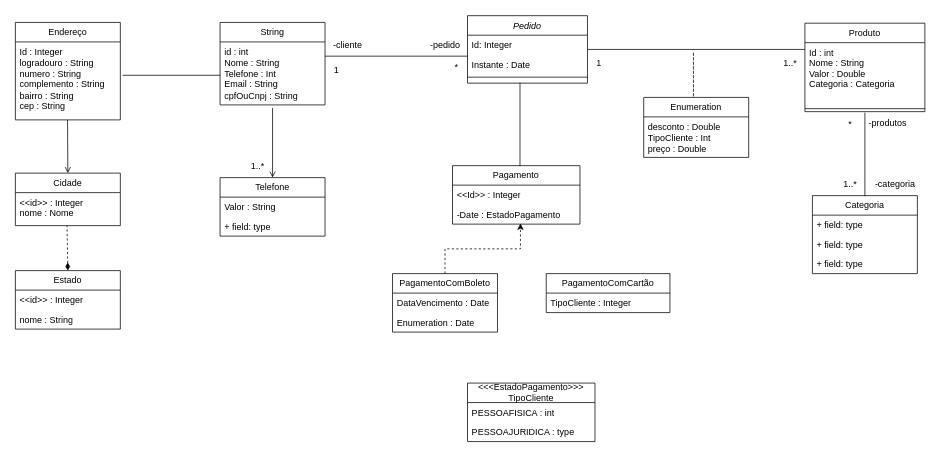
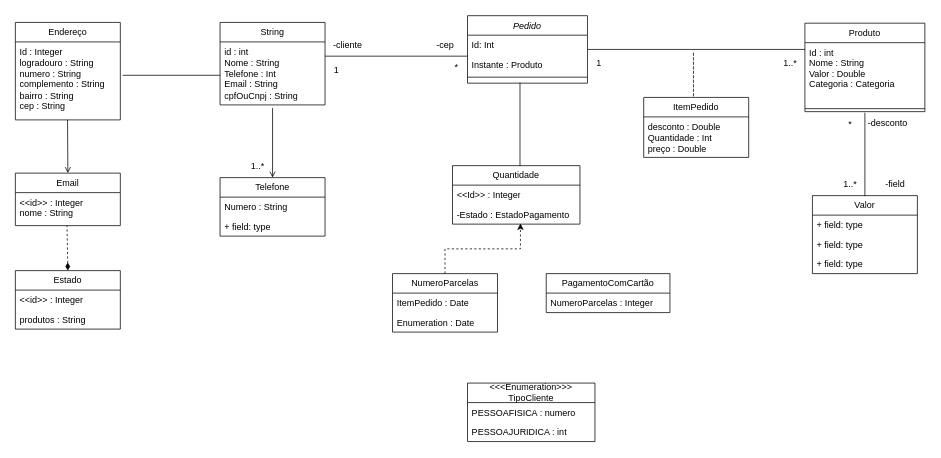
  <mxCell id="0" />
  <mxCell id="1" parent="0" />
  <mxCell id="2" value="Pedido" style="swimlane;fontStyle=2;align=center;verticalAlign=top;childLayout=stackLayout;horizontal=1;startSize=26;horizontalStack=0;resizeParent=1;resizeLast=0;collapsible=1;marginBottom=0;rounded=0;shadow=0;strokeWidth=1;" parent="1" vertex="1"><mxGeometry x="623" y="20" width="160" height="90" as="geometry"><mxRectangle x="230" y="140" width="160" height="26" as="alternateBounds" /></mxGeometry></mxCell>
- <mxCell id="3" value="Id: Integer" style="text;align=left;verticalAlign=top;spacingLeft=4;spacingRight=4;overflow=hidden;rotatable=0;points=[[0,0.5],[1,0.5]];portConstraint=eastwest;" parent="2" vertex="1"><mxGeometry y="26" width="160" height="26" as="geometry" /></mxCell>
- <mxCell id="4" value="Instante : Date" style="text;align=left;verticalAlign=top;spacingLeft=4;spacingRight=4;overflow=hidden;rotatable=0;points=[[0,0.5],[1,0.5]];portConstraint=eastwest;rounded=0;shadow=0;html=0;" parent="2" vertex="1"><mxGeometry y="52" width="160" height="26" as="geometry" /></mxCell>
+ <mxCell id="3" value="Id: Int" style="text;align=left;verticalAlign=top;spacingLeft=4;spacingRight=4;overflow=hidden;rotatable=0;points=[[0,0.5],[1,0.5]];portConstraint=eastwest;" parent="2" vertex="1"><mxGeometry y="26" width="160" height="26" as="geometry" /></mxCell>
+ <mxCell id="4" value="Instante : Produto" style="text;align=left;verticalAlign=top;spacingLeft=4;spacingRight=4;overflow=hidden;rotatable=0;points=[[0,0.5],[1,0.5]];portConstraint=eastwest;rounded=0;shadow=0;html=0;" parent="2" vertex="1"><mxGeometry y="52" width="160" height="26" as="geometry" /></mxCell>
  <mxCell id="5" value="" style="line;html=1;strokeWidth=1;align=left;verticalAlign=middle;spacingTop=-1;spacingLeft=3;spacingRight=3;rotatable=0;labelPosition=right;points=[];portConstraint=eastwest;" parent="2" vertex="1"><mxGeometry y="78" width="160" height="8" as="geometry" /></mxCell>
  <mxCell id="6" value="Produto" style="swimlane;fontStyle=0;align=center;verticalAlign=top;childLayout=stackLayout;horizontal=1;startSize=26;horizontalStack=0;resizeParent=1;resizeLast=0;collapsible=1;marginBottom=0;rounded=0;shadow=0;strokeWidth=1;" parent="1" vertex="1"><mxGeometry x="1073" y="30" width="160" height="118" as="geometry"><mxRectangle x="550" y="140" width="160" height="26" as="alternateBounds" /></mxGeometry></mxCell>
  <mxCell id="7" value="Id : int&#10;Nome : String&#10;Valor : Double&#10;Categoria : Categoria&#10;" style="text;align=left;verticalAlign=top;spacingLeft=4;spacingRight=4;overflow=hidden;rotatable=0;points=[[0,0.5],[1,0.5]];portConstraint=eastwest;" parent="6" vertex="1"><mxGeometry y="26" width="160" height="84" as="geometry" /></mxCell>
  <mxCell id="8" value="" style="line;html=1;strokeWidth=1;align=left;verticalAlign=middle;spacingTop=-1;spacingLeft=3;spacingRight=3;rotatable=0;labelPosition=right;points=[];portConstraint=eastwest;" parent="6" vertex="1"><mxGeometry y="110" width="160" height="8" as="geometry" /></mxCell>
  <mxCell id="9" value="" style="line;strokeWidth=1;fillColor=none;align=left;verticalAlign=middle;spacingTop=-1;spacingLeft=3;spacingRight=3;rotatable=0;labelPosition=right;points=[];portConstraint=eastwest;strokeColor=inherit;" parent="1" vertex="1"><mxGeometry x="783" y="61" width="290" height="8" as="geometry" /></mxCell>
  <mxCell id="10" value="1" style="text;html=1;align=center;verticalAlign=middle;resizable=0;points=[];autosize=1;strokeColor=none;fillColor=none;" parent="1" vertex="1"><mxGeometry x="783" y="69" width="30" height="30" as="geometry" /></mxCell>
  <mxCell id="11" value="1..*" style="text;html=1;align=center;verticalAlign=middle;resizable=0;points=[];autosize=1;strokeColor=none;fillColor=none;" parent="1" vertex="1"><mxGeometry x="1033" y="69" width="40" height="30" as="geometry" /></mxCell>
- <mxCell id="12" value="Enumeration" style="swimlane;fontStyle=0;childLayout=stackLayout;horizontal=1;startSize=26;fillColor=none;horizontalStack=0;resizeParent=1;resizeParentMax=0;resizeLast=0;collapsible=1;marginBottom=0;whiteSpace=wrap;html=1;" parent="1" vertex="1"><mxGeometry x="858" y="129" width="140" height="80" as="geometry" /></mxCell>
- <mxCell id="13" value="desconto : Double&lt;div&gt;TipoCliente : Int&lt;/div&gt;&lt;div&gt;preço : Double&lt;/div&gt;&lt;div&gt;&lt;br&gt;&lt;/div&gt;" style="text;strokeColor=none;fillColor=none;align=left;verticalAlign=top;spacingLeft=4;spacingRight=4;overflow=hidden;rotatable=0;points=[[0,0.5],[1,0.5]];portConstraint=eastwest;whiteSpace=wrap;html=1;" parent="12" vertex="1"><mxGeometry y="26" width="140" height="54" as="geometry" /></mxCell>
+ <mxCell id="12" value="ItemPedido" style="swimlane;fontStyle=0;childLayout=stackLayout;horizontal=1;startSize=26;fillColor=none;horizontalStack=0;resizeParent=1;resizeParentMax=0;resizeLast=0;collapsible=1;marginBottom=0;whiteSpace=wrap;html=1;" parent="1" vertex="1"><mxGeometry x="858" y="129" width="140" height="80" as="geometry" /></mxCell>
+ <mxCell id="13" value="desconto : Double&lt;div&gt;Quantidade : Int&lt;/div&gt;&lt;div&gt;preço : Double&lt;/div&gt;&lt;div&gt;&lt;br&gt;&lt;/div&gt;" style="text;strokeColor=none;fillColor=none;align=left;verticalAlign=top;spacingLeft=4;spacingRight=4;overflow=hidden;rotatable=0;points=[[0,0.5],[1,0.5]];portConstraint=eastwest;whiteSpace=wrap;html=1;" parent="12" vertex="1"><mxGeometry y="26" width="140" height="54" as="geometry" /></mxCell>
  <mxCell id="14" value="" style="shape=partialRectangle;fillColor=none;align=left;verticalAlign=middle;strokeColor=none;spacingLeft=34;rotatable=0;points=[[0,0.5],[1,0.5]];portConstraint=eastwest;dropTarget=0;" parent="1" vertex="1"><mxGeometry x="893" y="70" width="94" height="59" as="geometry" /></mxCell>
  <mxCell id="15" value="" style="shape=partialRectangle;top=0;left=0;bottom=0;fillColor=none;stokeWidth=1;dashed=1;align=left;verticalAlign=middle;spacingLeft=4;spacingRight=4;overflow=hidden;rotatable=0;points=[];portConstraint=eastwest;part=1;" parent="14" vertex="1" connectable="0"><mxGeometry width="31.333" height="59" as="geometry" /></mxCell>
  <mxCell id="16" value="String" style="swimlane;fontStyle=0;childLayout=stackLayout;horizontal=1;startSize=26;fillColor=none;horizontalStack=0;resizeParent=1;resizeParentMax=0;resizeLast=0;collapsible=1;marginBottom=0;whiteSpace=wrap;html=1;" parent="1" vertex="1"><mxGeometry x="293" y="29" width="140" height="110" as="geometry" /></mxCell>
  <mxCell id="17" value="&lt;div&gt;id : int&lt;/div&gt;&lt;div&gt;&lt;span style=&quot;background-color: initial;&quot;&gt;Nome : String&lt;/span&gt;&lt;br&gt;&lt;/div&gt;&lt;div&gt;Telefone : Int&lt;span style=&quot;background-color: initial;&quot;&gt;&lt;br&gt;&lt;/span&gt;&lt;/div&gt;&lt;div&gt;Email : String&lt;div&gt;cpfOuCnpj : String&lt;/div&gt;&lt;/div&gt;" style="text;strokeColor=none;fillColor=none;align=left;verticalAlign=top;spacingLeft=4;spacingRight=4;overflow=hidden;rotatable=0;points=[[0,0.5],[1,0.5]];portConstraint=eastwest;whiteSpace=wrap;html=1;" parent="16" vertex="1"><mxGeometry y="26" width="140" height="84" as="geometry" /></mxCell>
  <mxCell id="18" value="" style="shape=partialRectangle;whiteSpace=wrap;html=1;right=0;top=0;bottom=0;fillColor=none;routingCenterX=-0.5;" parent="1" vertex="1"><mxGeometry x="693" y="110" width="10" height="110" as="geometry" /></mxCell>
  <mxCell id="19" value="1" style="text;html=1;align=center;verticalAlign=middle;resizable=0;points=[];autosize=1;strokeColor=none;fillColor=none;" parent="1" vertex="1"><mxGeometry x="433" y="78" width="30" height="30" as="geometry" /></mxCell>
  <mxCell id="20" value="*" style="text;html=1;align=center;verticalAlign=middle;resizable=0;points=[];autosize=1;strokeColor=none;fillColor=none;" parent="1" vertex="1"><mxGeometry x="593" y="74" width="30" height="30" as="geometry" /></mxCell>
  <mxCell id="21" value="Telefone" style="swimlane;fontStyle=0;childLayout=stackLayout;horizontal=1;startSize=26;fillColor=none;horizontalStack=0;resizeParent=1;resizeParentMax=0;resizeLast=0;collapsible=1;marginBottom=0;whiteSpace=wrap;html=1;" parent="1" vertex="1"><mxGeometry x="293" y="236" width="140" height="78" as="geometry" /></mxCell>
- <mxCell id="22" value="Valor : String" style="text;strokeColor=none;fillColor=none;align=left;verticalAlign=top;spacingLeft=4;spacingRight=4;overflow=hidden;rotatable=0;points=[[0,0.5],[1,0.5]];portConstraint=eastwest;whiteSpace=wrap;html=1;" parent="21" vertex="1"><mxGeometry y="26" width="140" height="26" as="geometry" /></mxCell>
+ <mxCell id="22" value="Numero : String" style="text;strokeColor=none;fillColor=none;align=left;verticalAlign=top;spacingLeft=4;spacingRight=4;overflow=hidden;rotatable=0;points=[[0,0.5],[1,0.5]];portConstraint=eastwest;whiteSpace=wrap;html=1;" parent="21" vertex="1"><mxGeometry y="26" width="140" height="26" as="geometry" /></mxCell>
  <mxCell id="23" value="+ field: type" style="text;strokeColor=none;fillColor=none;align=left;verticalAlign=top;spacingLeft=4;spacingRight=4;overflow=hidden;rotatable=0;points=[[0,0.5],[1,0.5]];portConstraint=eastwest;whiteSpace=wrap;html=1;" parent="21" vertex="1"><mxGeometry y="52" width="140" height="26" as="geometry" /></mxCell>
- <mxCell id="24" value="Categoria" style="swimlane;fontStyle=0;childLayout=stackLayout;horizontal=1;startSize=26;fillColor=none;horizontalStack=0;resizeParent=1;resizeParentMax=0;resizeLast=0;collapsible=1;marginBottom=0;whiteSpace=wrap;html=1;" parent="1" vertex="1"><mxGeometry x="1083" y="260" width="140" height="104" as="geometry" /></mxCell>
+ <mxCell id="24" value="Valor" style="swimlane;fontStyle=0;childLayout=stackLayout;horizontal=1;startSize=26;fillColor=none;horizontalStack=0;resizeParent=1;resizeParentMax=0;resizeLast=0;collapsible=1;marginBottom=0;whiteSpace=wrap;html=1;" parent="1" vertex="1"><mxGeometry x="1083" y="260" width="140" height="104" as="geometry" /></mxCell>
  <mxCell id="25" value="+ field: type" style="text;strokeColor=none;fillColor=none;align=left;verticalAlign=top;spacingLeft=4;spacingRight=4;overflow=hidden;rotatable=0;points=[[0,0.5],[1,0.5]];portConstraint=eastwest;whiteSpace=wrap;html=1;" parent="24" vertex="1"><mxGeometry y="26" width="140" height="26" as="geometry" /></mxCell>
  <mxCell id="26" value="+ field: type" style="text;strokeColor=none;fillColor=none;align=left;verticalAlign=top;spacingLeft=4;spacingRight=4;overflow=hidden;rotatable=0;points=[[0,0.5],[1,0.5]];portConstraint=eastwest;whiteSpace=wrap;html=1;" parent="24" vertex="1"><mxGeometry y="52" width="140" height="26" as="geometry" /></mxCell>
  <mxCell id="27" value="+ field: type" style="text;strokeColor=none;fillColor=none;align=left;verticalAlign=top;spacingLeft=4;spacingRight=4;overflow=hidden;rotatable=0;points=[[0,0.5],[1,0.5]];portConstraint=eastwest;whiteSpace=wrap;html=1;" parent="24" vertex="1"><mxGeometry y="78" width="140" height="26" as="geometry" /></mxCell>
  <mxCell id="28" value="" style="shape=partialRectangle;whiteSpace=wrap;html=1;right=0;top=0;bottom=0;fillColor=none;routingCenterX=-0.5;" parent="1" vertex="1"><mxGeometry x="1153" y="150" width="10" height="110" as="geometry" /></mxCell>
  <mxCell id="29" value="1..*" style="text;html=1;align=center;verticalAlign=middle;resizable=0;points=[];autosize=1;strokeColor=none;fillColor=none;" parent="1" vertex="1"><mxGeometry x="1113" y="230" width="40" height="30" as="geometry" /></mxCell>
  <mxCell id="30" value="*" style="text;html=1;align=center;verticalAlign=middle;resizable=0;points=[];autosize=1;strokeColor=none;fillColor=none;" parent="1" vertex="1"><mxGeometry x="1118" y="150" width="30" height="30" as="geometry" /></mxCell>
- <mxCell id="31" value="-categoria" style="text;html=1;align=center;verticalAlign=middle;resizable=0;points=[];autosize=1;strokeColor=none;fillColor=none;" parent="1" vertex="1"><mxGeometry x="1153" y="230" width="80" height="30" as="geometry" /></mxCell>
- <mxCell id="32" value="-produtos" style="text;html=1;align=center;verticalAlign=middle;resizable=0;points=[];autosize=1;strokeColor=none;fillColor=none;" parent="1" vertex="1"><mxGeometry x="1148" y="148" width="70" height="30" as="geometry" /></mxCell>
+ <mxCell id="31" value="-field" style="text;html=1;align=center;verticalAlign=middle;resizable=0;points=[];autosize=1;strokeColor=none;fillColor=none;" parent="1" vertex="1"><mxGeometry x="1153" y="230" width="80" height="30" as="geometry" /></mxCell>
+ <mxCell id="32" value="-desconto" style="text;html=1;align=center;verticalAlign=middle;resizable=0;points=[];autosize=1;strokeColor=none;fillColor=none;" parent="1" vertex="1"><mxGeometry x="1148" y="148" width="70" height="30" as="geometry" /></mxCell>
  <mxCell id="33" value="-cliente" style="text;html=1;align=center;verticalAlign=middle;resizable=0;points=[];autosize=1;strokeColor=none;fillColor=none;" parent="1" vertex="1"><mxGeometry x="433" y="44" width="60" height="30" as="geometry" /></mxCell>
- <mxCell id="34" value="-pedido" style="text;html=1;align=center;verticalAlign=middle;resizable=0;points=[];autosize=1;strokeColor=none;fillColor=none;" parent="1" vertex="1"><mxGeometry x="563" y="44" width="60" height="30" as="geometry" /></mxCell>
- <mxCell id="35" value="&amp;lt;&amp;lt;&amp;lt;EstadoPagamento&amp;gt;&amp;gt;&amp;gt;&lt;div&gt;TipoCliente&lt;/div&gt;" style="swimlane;fontStyle=0;childLayout=stackLayout;horizontal=1;startSize=26;fillColor=none;horizontalStack=0;resizeParent=1;resizeParentMax=0;resizeLast=0;collapsible=1;marginBottom=0;whiteSpace=wrap;html=1;" parent="1" vertex="1"><mxGeometry x="623" y="510" width="170" height="78" as="geometry" /></mxCell>
- <mxCell id="36" value="PESSOAFISICA : int" style="text;strokeColor=none;fillColor=none;align=left;verticalAlign=top;spacingLeft=4;spacingRight=4;overflow=hidden;rotatable=0;points=[[0,0.5],[1,0.5]];portConstraint=eastwest;whiteSpace=wrap;html=1;" parent="35" vertex="1"><mxGeometry y="26" width="170" height="26" as="geometry" /></mxCell>
- <mxCell id="37" value="PESSOAJURIDICA : type" style="text;strokeColor=none;fillColor=none;align=left;verticalAlign=top;spacingLeft=4;spacingRight=4;overflow=hidden;rotatable=0;points=[[0,0.5],[1,0.5]];portConstraint=eastwest;whiteSpace=wrap;html=1;" parent="35" vertex="1"><mxGeometry y="52" width="170" height="26" as="geometry" /></mxCell>
+ <mxCell id="34" value="-cep" style="text;html=1;align=center;verticalAlign=middle;resizable=0;points=[];autosize=1;strokeColor=none;fillColor=none;" parent="1" vertex="1"><mxGeometry x="563" y="44" width="60" height="30" as="geometry" /></mxCell>
+ <mxCell id="35" value="&amp;lt;&amp;lt;&amp;lt;Enumeration&amp;gt;&amp;gt;&amp;gt;&lt;div&gt;TipoCliente&lt;/div&gt;" style="swimlane;fontStyle=0;childLayout=stackLayout;horizontal=1;startSize=26;fillColor=none;horizontalStack=0;resizeParent=1;resizeParentMax=0;resizeLast=0;collapsible=1;marginBottom=0;whiteSpace=wrap;html=1;" parent="1" vertex="1"><mxGeometry x="623" y="510" width="170" height="78" as="geometry" /></mxCell>
+ <mxCell id="36" value="PESSOAFISICA : numero" style="text;strokeColor=none;fillColor=none;align=left;verticalAlign=top;spacingLeft=4;spacingRight=4;overflow=hidden;rotatable=0;points=[[0,0.5],[1,0.5]];portConstraint=eastwest;whiteSpace=wrap;html=1;" parent="35" vertex="1"><mxGeometry y="26" width="170" height="26" as="geometry" /></mxCell>
+ <mxCell id="37" value="PESSOAJURIDICA : int" style="text;strokeColor=none;fillColor=none;align=left;verticalAlign=top;spacingLeft=4;spacingRight=4;overflow=hidden;rotatable=0;points=[[0,0.5],[1,0.5]];portConstraint=eastwest;whiteSpace=wrap;html=1;" parent="35" vertex="1"><mxGeometry y="52" width="170" height="26" as="geometry" /></mxCell>
  <mxCell id="38" value="" style="endArrow=open;html=1;rounded=0;align=center;verticalAlign=bottom;endFill=0;labelBackgroundColor=none;entryX=0.5;entryY=0;entryDx=0;entryDy=0;exitX=0.5;exitY=1.048;exitDx=0;exitDy=0;exitPerimeter=0;" parent="1" source="17" target="21" edge="1"><mxGeometry relative="1" as="geometry"><mxPoint x="453" y="143" as="sourcePoint" /><mxPoint x="393" y="290" as="targetPoint" /></mxGeometry></mxCell>
  <mxCell id="39" value="" style="resizable=0;html=1;align=center;verticalAlign=top;labelBackgroundColor=none;" parent="38" connectable="0" vertex="1"><mxGeometry relative="1" as="geometry" /></mxCell>
  <mxCell id="40" value="1..*" style="text;html=1;align=center;verticalAlign=middle;resizable=0;points=[];autosize=1;strokeColor=none;fillColor=none;" parent="1" vertex="1"><mxGeometry x="323" y="206" width="40" height="30" as="geometry" /></mxCell>
  <mxCell id="41" value="" style="line;strokeWidth=1;fillColor=none;align=left;verticalAlign=middle;spacingTop=-1;spacingLeft=3;spacingRight=3;rotatable=0;labelPosition=right;points=[];portConstraint=eastwest;strokeColor=inherit;" vertex="1" parent="1"><mxGeometry x="433" y="70" width="190" height="8" as="geometry" /></mxCell>
- <mxCell id="42" value="Pagamento" style="swimlane;fontStyle=0;childLayout=stackLayout;horizontal=1;startSize=26;fillColor=none;horizontalStack=0;resizeParent=1;resizeParentMax=0;resizeLast=0;collapsible=1;marginBottom=0;whiteSpace=wrap;html=1;" vertex="1" parent="1"><mxGeometry x="603" y="220" width="170" height="78" as="geometry" /></mxCell>
+ <mxCell id="42" value="Quantidade" style="swimlane;fontStyle=0;childLayout=stackLayout;horizontal=1;startSize=26;fillColor=none;horizontalStack=0;resizeParent=1;resizeParentMax=0;resizeLast=0;collapsible=1;marginBottom=0;whiteSpace=wrap;html=1;" vertex="1" parent="1"><mxGeometry x="603" y="220" width="170" height="78" as="geometry" /></mxCell>
  <mxCell id="43" value="&amp;lt;&amp;lt;Id&amp;gt;&amp;gt; : Integer" style="text;strokeColor=none;fillColor=none;align=left;verticalAlign=top;spacingLeft=4;spacingRight=4;overflow=hidden;rotatable=0;points=[[0,0.5],[1,0.5]];portConstraint=eastwest;whiteSpace=wrap;html=1;" vertex="1" parent="42"><mxGeometry y="26" width="170" height="26" as="geometry" /></mxCell>
- <mxCell id="44" value="-Date : EstadoPagamento" style="text;strokeColor=none;fillColor=none;align=left;verticalAlign=top;spacingLeft=4;spacingRight=4;overflow=hidden;rotatable=0;points=[[0,0.5],[1,0.5]];portConstraint=eastwest;whiteSpace=wrap;html=1;" vertex="1" parent="42"><mxGeometry y="52" width="170" height="26" as="geometry" /></mxCell>
- <mxCell id="45" value="PagamentoComBoleto" style="swimlane;fontStyle=0;childLayout=stackLayout;horizontal=1;startSize=26;fillColor=none;horizontalStack=0;resizeParent=1;resizeParentMax=0;resizeLast=0;collapsible=1;marginBottom=0;whiteSpace=wrap;html=1;" vertex="1" parent="1"><mxGeometry x="523" y="364" width="140" height="78" as="geometry" /></mxCell>
- <mxCell id="46" value="DataVencimento : Date" style="text;strokeColor=none;fillColor=none;align=left;verticalAlign=top;spacingLeft=4;spacingRight=4;overflow=hidden;rotatable=0;points=[[0,0.5],[1,0.5]];portConstraint=eastwest;whiteSpace=wrap;html=1;" vertex="1" parent="45"><mxGeometry y="26" width="140" height="26" as="geometry" /></mxCell>
+ <mxCell id="44" value="-Estado : EstadoPagamento" style="text;strokeColor=none;fillColor=none;align=left;verticalAlign=top;spacingLeft=4;spacingRight=4;overflow=hidden;rotatable=0;points=[[0,0.5],[1,0.5]];portConstraint=eastwest;whiteSpace=wrap;html=1;" vertex="1" parent="42"><mxGeometry y="52" width="170" height="26" as="geometry" /></mxCell>
+ <mxCell id="45" value="NumeroParcelas" style="swimlane;fontStyle=0;childLayout=stackLayout;horizontal=1;startSize=26;fillColor=none;horizontalStack=0;resizeParent=1;resizeParentMax=0;resizeLast=0;collapsible=1;marginBottom=0;whiteSpace=wrap;html=1;" vertex="1" parent="1"><mxGeometry x="523" y="364" width="140" height="78" as="geometry" /></mxCell>
+ <mxCell id="46" value="ItemPedido : Date" style="text;strokeColor=none;fillColor=none;align=left;verticalAlign=top;spacingLeft=4;spacingRight=4;overflow=hidden;rotatable=0;points=[[0,0.5],[1,0.5]];portConstraint=eastwest;whiteSpace=wrap;html=1;" vertex="1" parent="45"><mxGeometry y="26" width="140" height="26" as="geometry" /></mxCell>
  <mxCell id="47" value="Enumeration : Date" style="text;strokeColor=none;fillColor=none;align=left;verticalAlign=top;spacingLeft=4;spacingRight=4;overflow=hidden;rotatable=0;points=[[0,0.5],[1,0.5]];portConstraint=eastwest;whiteSpace=wrap;html=1;" vertex="1" parent="45"><mxGeometry y="52" width="140" height="26" as="geometry" /></mxCell>
  <mxCell id="48" style="edgeStyle=orthogonalEdgeStyle;rounded=0;orthogonalLoop=1;jettySize=auto;html=1;entryX=0.533;entryY=0.962;entryDx=0;entryDy=0;entryPerimeter=0;dashed=1;" edge="1" parent="1" source="45" target="44"><mxGeometry relative="1" as="geometry" /></mxCell>
  <mxCell id="49" value="PagamentoComCartão" style="swimlane;fontStyle=0;childLayout=stackLayout;horizontal=1;startSize=26;fillColor=none;horizontalStack=0;resizeParent=1;resizeParentMax=0;resizeLast=0;collapsible=1;marginBottom=0;whiteSpace=wrap;html=1;" vertex="1" parent="1"><mxGeometry x="728" y="364" width="165" height="52" as="geometry" /></mxCell>
- <mxCell id="50" value="TipoCliente : Integer" style="text;strokeColor=none;fillColor=none;align=left;verticalAlign=top;spacingLeft=4;spacingRight=4;overflow=hidden;rotatable=0;points=[[0,0.5],[1,0.5]];portConstraint=eastwest;whiteSpace=wrap;html=1;" vertex="1" parent="49"><mxGeometry y="26" width="165" height="26" as="geometry" /></mxCell>
+ <mxCell id="50" value="NumeroParcelas : Integer" style="text;strokeColor=none;fillColor=none;align=left;verticalAlign=top;spacingLeft=4;spacingRight=4;overflow=hidden;rotatable=0;points=[[0,0.5],[1,0.5]];portConstraint=eastwest;whiteSpace=wrap;html=1;" vertex="1" parent="49"><mxGeometry y="26" width="165" height="26" as="geometry" /></mxCell>
  <mxCell id="51" value="Endereço" style="swimlane;fontStyle=0;childLayout=stackLayout;horizontal=1;startSize=26;fillColor=none;horizontalStack=0;resizeParent=1;resizeParentMax=0;resizeLast=0;collapsible=1;marginBottom=0;whiteSpace=wrap;html=1;" vertex="1" parent="1"><mxGeometry x="20" y="29" width="140" height="130" as="geometry" /></mxCell>
  <mxCell id="52" value="Id : Integer&lt;div&gt;logradouro : String&lt;/div&gt;&lt;div&gt;numero : String&lt;/div&gt;&lt;div&gt;complemento : String&lt;/div&gt;&lt;div&gt;bairro : String&lt;/div&gt;&lt;div&gt;cep : String&lt;/div&gt;" style="text;strokeColor=none;fillColor=none;align=left;verticalAlign=top;spacingLeft=4;spacingRight=4;overflow=hidden;rotatable=0;points=[[0,0.5],[1,0.5]];portConstraint=eastwest;whiteSpace=wrap;html=1;" vertex="1" parent="51"><mxGeometry y="26" width="140" height="104" as="geometry" /></mxCell>
- <mxCell id="53" value="Cidade" style="swimlane;fontStyle=0;childLayout=stackLayout;horizontal=1;startSize=26;fillColor=none;horizontalStack=0;resizeParent=1;resizeParentMax=0;resizeLast=0;collapsible=1;marginBottom=0;whiteSpace=wrap;html=1;" vertex="1" parent="1"><mxGeometry x="20" y="230" width="140" height="70" as="geometry" /></mxCell>
- <mxCell id="54" value="&amp;lt;&amp;lt;id&amp;gt;&amp;gt; : Integer&lt;div&gt;nome : Nome&lt;/div&gt;" style="text;strokeColor=none;fillColor=none;align=left;verticalAlign=top;spacingLeft=4;spacingRight=4;overflow=hidden;rotatable=0;points=[[0,0.5],[1,0.5]];portConstraint=eastwest;whiteSpace=wrap;html=1;" vertex="1" parent="53"><mxGeometry y="26" width="140" height="44" as="geometry" /></mxCell>
+ <mxCell id="53" value="Email" style="swimlane;fontStyle=0;childLayout=stackLayout;horizontal=1;startSize=26;fillColor=none;horizontalStack=0;resizeParent=1;resizeParentMax=0;resizeLast=0;collapsible=1;marginBottom=0;whiteSpace=wrap;html=1;" vertex="1" parent="1"><mxGeometry x="20" y="230" width="140" height="70" as="geometry" /></mxCell>
+ <mxCell id="54" value="&amp;lt;&amp;lt;id&amp;gt;&amp;gt; : Integer&lt;div&gt;nome : String&lt;/div&gt;" style="text;strokeColor=none;fillColor=none;align=left;verticalAlign=top;spacingLeft=4;spacingRight=4;overflow=hidden;rotatable=0;points=[[0,0.5],[1,0.5]];portConstraint=eastwest;whiteSpace=wrap;html=1;" vertex="1" parent="53"><mxGeometry y="26" width="140" height="44" as="geometry" /></mxCell>
  <mxCell id="55" value="Estado" style="swimlane;fontStyle=0;childLayout=stackLayout;horizontal=1;startSize=26;fillColor=none;horizontalStack=0;resizeParent=1;resizeParentMax=0;resizeLast=0;collapsible=1;marginBottom=0;whiteSpace=wrap;html=1;" vertex="1" parent="1"><mxGeometry x="20" y="360" width="140" height="78" as="geometry" /></mxCell>
  <mxCell id="56" value="&amp;lt;&amp;lt;id&amp;gt;&amp;gt; : Integer" style="text;strokeColor=none;fillColor=none;align=left;verticalAlign=top;spacingLeft=4;spacingRight=4;overflow=hidden;rotatable=0;points=[[0,0.5],[1,0.5]];portConstraint=eastwest;whiteSpace=wrap;html=1;" vertex="1" parent="55"><mxGeometry y="26" width="140" height="26" as="geometry" /></mxCell>
- <mxCell id="57" value="nome : String" style="text;strokeColor=none;fillColor=none;align=left;verticalAlign=top;spacingLeft=4;spacingRight=4;overflow=hidden;rotatable=0;points=[[0,0.5],[1,0.5]];portConstraint=eastwest;whiteSpace=wrap;html=1;" vertex="1" parent="55"><mxGeometry y="52" width="140" height="26" as="geometry" /></mxCell>
+ <mxCell id="57" value="produtos : String" style="text;strokeColor=none;fillColor=none;align=left;verticalAlign=top;spacingLeft=4;spacingRight=4;overflow=hidden;rotatable=0;points=[[0,0.5],[1,0.5]];portConstraint=eastwest;whiteSpace=wrap;html=1;" vertex="1" parent="55"><mxGeometry y="52" width="140" height="26" as="geometry" /></mxCell>
  <mxCell id="58" value="" style="line;strokeWidth=1;fillColor=none;align=left;verticalAlign=middle;spacingTop=-1;spacingLeft=3;spacingRight=3;rotatable=0;labelPosition=right;points=[];portConstraint=eastwest;strokeColor=inherit;" vertex="1" parent="1"><mxGeometry x="163" y="95.5" width="130" height="8" as="geometry" /></mxCell>
  <mxCell id="59" value="" style="endArrow=open;html=1;rounded=0;align=center;verticalAlign=bottom;endFill=0;labelBackgroundColor=none;exitX=0.5;exitY=1.048;exitDx=0;exitDy=0;exitPerimeter=0;entryX=0.5;entryY=0;entryDx=0;entryDy=0;" edge="1" parent="1" target="53"><mxGeometry relative="1" as="geometry"><mxPoint x="89.57" y="159" as="sourcePoint" /><mxPoint x="90" y="250" as="targetPoint" /></mxGeometry></mxCell>
  <mxCell id="60" value="" style="resizable=0;html=1;align=center;verticalAlign=top;labelBackgroundColor=none;" connectable="0" vertex="1" parent="59"><mxGeometry relative="1" as="geometry" /></mxCell>
  <mxCell id="61" value="" style="endArrow=none;startArrow=diamondThin;endFill=0;startFill=1;html=1;verticalAlign=bottom;labelBackgroundColor=none;strokeWidth=1;startSize=8;endSize=8;rounded=0;exitX=0.5;exitY=0;exitDx=0;exitDy=0;entryX=0.492;entryY=1.005;entryDx=0;entryDy=0;entryPerimeter=0;dashed=1;" edge="1" parent="1" source="55" target="54"><mxGeometry width="160" relative="1" as="geometry"><mxPoint x="113" y="300" as="sourcePoint" /><mxPoint x="273" y="300" as="targetPoint" /></mxGeometry></mxCell>
